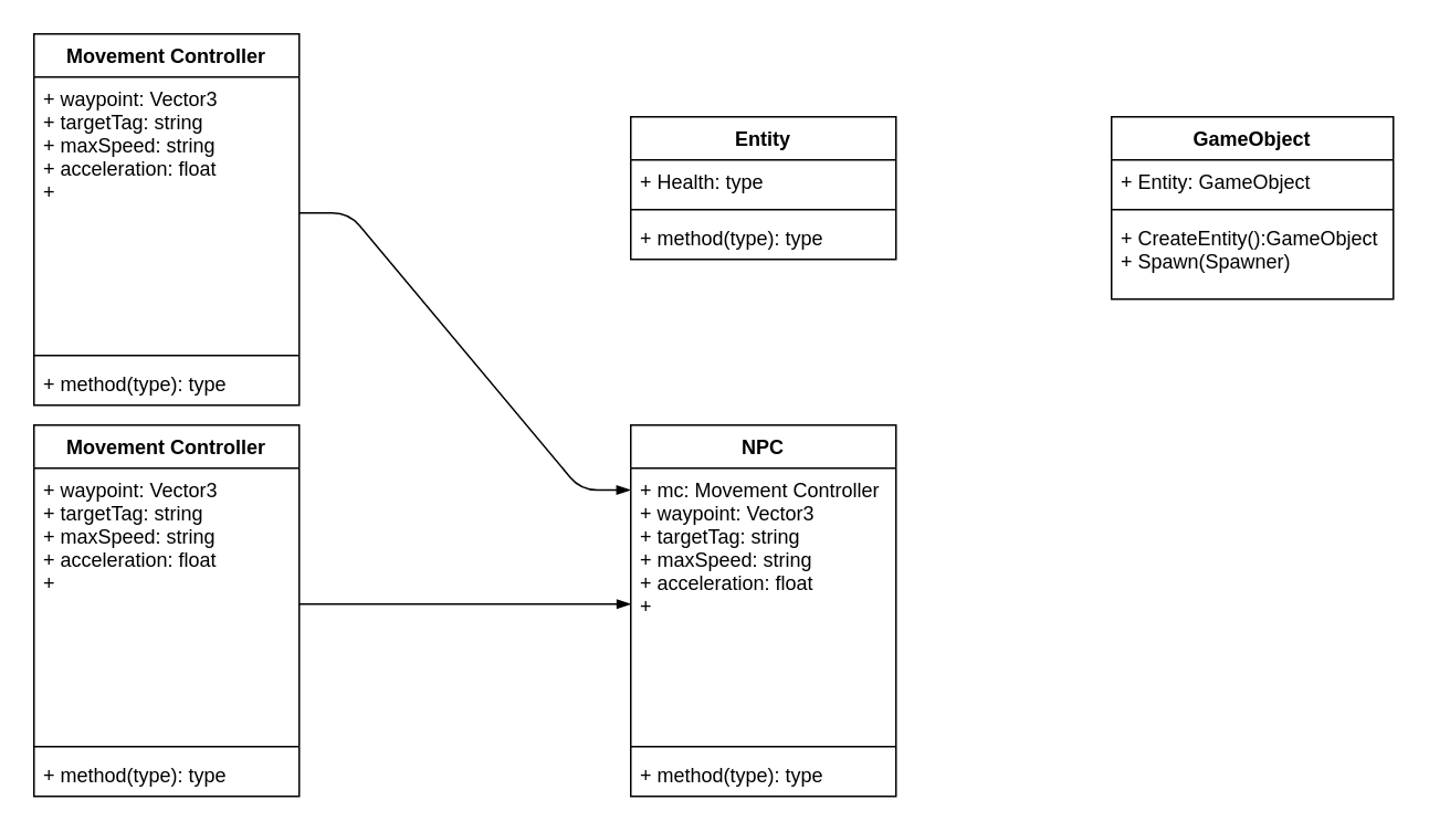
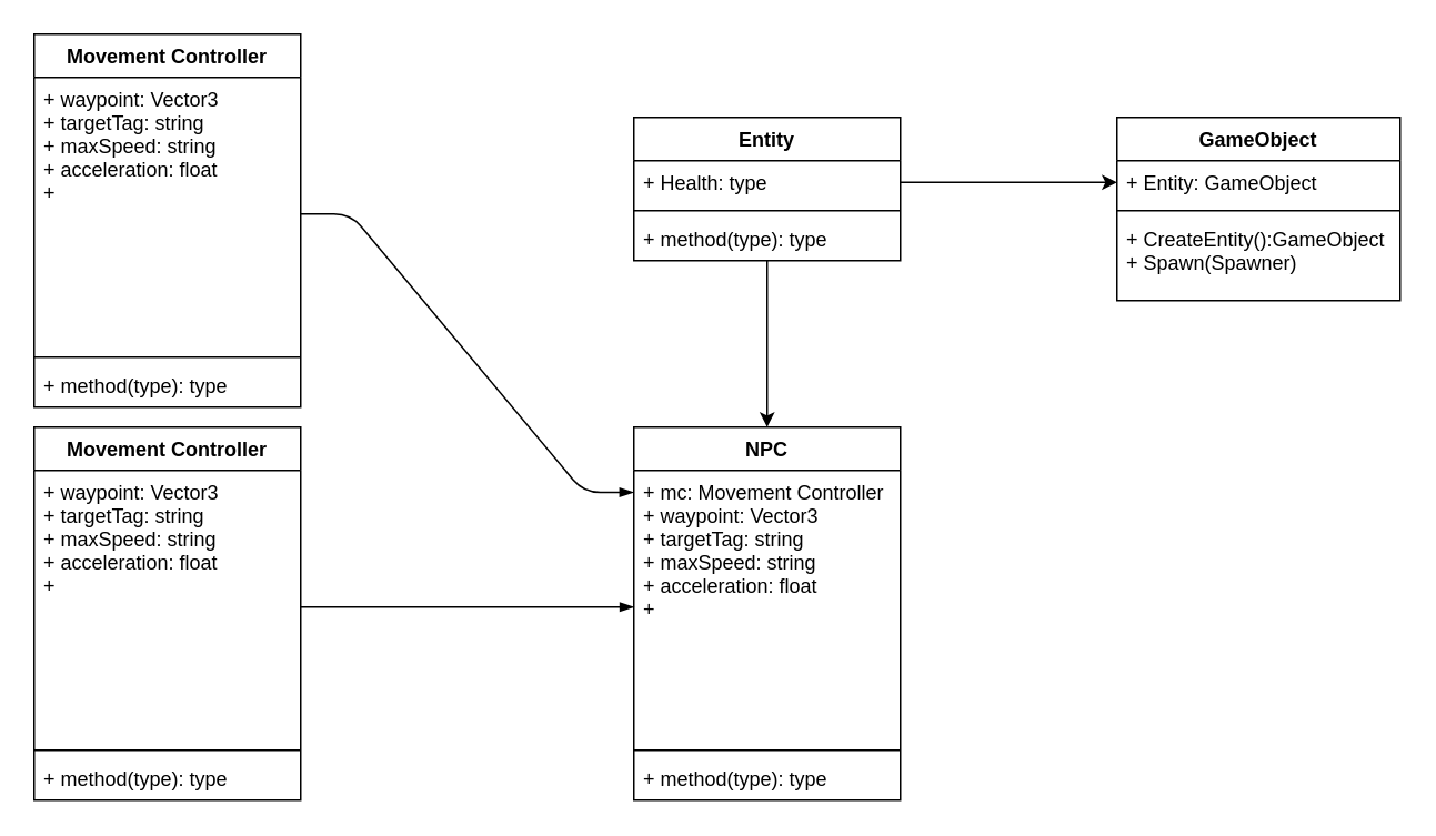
  <mxCell id="0" />
  <mxCell id="1" parent="0" />
+ <mxCell id="2" value="" style="edgeStyle=none;html=1;" parent="1" source="3" target="8" edge="1"><mxGeometry relative="1" as="geometry" /></mxCell>
  <mxCell id="3" value="Entity" style="swimlane;fontStyle=1;align=center;verticalAlign=top;childLayout=stackLayout;horizontal=1;startSize=26;horizontalStack=0;resizeParent=1;resizeParentMax=0;resizeLast=0;collapsible=1;marginBottom=0;" parent="1" vertex="1"><mxGeometry x="380" y="70" width="160" height="86" as="geometry" /></mxCell>
  <mxCell id="4" value="+ Health: type" style="text;strokeColor=none;fillColor=none;align=left;verticalAlign=top;spacingLeft=4;spacingRight=4;overflow=hidden;rotatable=0;points=[[0,0.5],[1,0.5]];portConstraint=eastwest;" parent="3" vertex="1"><mxGeometry y="26" width="160" height="26" as="geometry" /></mxCell>
  <mxCell id="5" value="" style="line;strokeWidth=1;fillColor=none;align=left;verticalAlign=middle;spacingTop=-1;spacingLeft=3;spacingRight=3;rotatable=0;labelPosition=right;points=[];portConstraint=eastwest;" parent="3" vertex="1"><mxGeometry y="52" width="160" height="8" as="geometry" /></mxCell>
  <mxCell id="6" value="+ method(type): type" style="text;strokeColor=none;fillColor=none;align=left;verticalAlign=top;spacingLeft=4;spacingRight=4;overflow=hidden;rotatable=0;points=[[0,0.5],[1,0.5]];portConstraint=eastwest;" parent="3" vertex="1"><mxGeometry y="60" width="160" height="26" as="geometry" /></mxCell>
  <mxCell id="7" value="" style="edgeStyle=orthogonalEdgeStyle;html=1;exitX=1;exitY=0.5;exitDx=0;exitDy=0;snapToPoint=1;fixDash=0;comic=0;rounded=1;endArrow=blockThin;endFill=1;entryX=0;entryY=0.5;entryDx=0;entryDy=0;" parent="1" source="13" target="9" edge="1"><mxGeometry relative="1" as="geometry"><mxPoint x="360" y="400" as="targetPoint" /></mxGeometry></mxCell>
  <mxCell id="8" value="NPC" style="swimlane;fontStyle=1;align=center;verticalAlign=top;childLayout=stackLayout;horizontal=1;startSize=26;horizontalStack=0;resizeParent=1;resizeParentMax=0;resizeLast=0;collapsible=1;marginBottom=0;" parent="1" vertex="1"><mxGeometry x="380" y="256" width="160" height="224" as="geometry"><mxRectangle x="360" y="596" width="60" height="26" as="alternateBounds" /></mxGeometry></mxCell>
  <mxCell id="9" value="+ mc: Movement Controller &#10;+ waypoint: Vector3&#10;+ targetTag: string&#10;+ maxSpeed: string&#10;+ acceleration: float&#10;+" style="text;strokeColor=none;fillColor=none;align=left;verticalAlign=top;spacingLeft=4;spacingRight=4;overflow=hidden;rotatable=0;points=[[0,0.5],[1,0.5]];portConstraint=eastwest;" parent="8" vertex="1"><mxGeometry y="26" width="160" height="164" as="geometry" /></mxCell>
  <mxCell id="10" value="" style="line;strokeWidth=1;fillColor=none;align=left;verticalAlign=middle;spacingTop=-1;spacingLeft=3;spacingRight=3;rotatable=0;labelPosition=right;points=[];portConstraint=eastwest;" parent="8" vertex="1"><mxGeometry y="190" width="160" height="8" as="geometry" /></mxCell>
  <mxCell id="11" value="+ method(type): type" style="text;strokeColor=none;fillColor=none;align=left;verticalAlign=top;spacingLeft=4;spacingRight=4;overflow=hidden;rotatable=0;points=[[0,0.5],[1,0.5]];portConstraint=eastwest;" parent="8" vertex="1"><mxGeometry y="198" width="160" height="26" as="geometry" /></mxCell>
  <mxCell id="12" value="Movement Controller" style="swimlane;fontStyle=1;align=center;verticalAlign=top;childLayout=stackLayout;horizontal=1;startSize=26;horizontalStack=0;resizeParent=1;resizeParentMax=0;resizeLast=0;collapsible=1;marginBottom=0;" parent="1" vertex="1"><mxGeometry y="256" width="160" height="224" as="geometry" x="20" /></mxCell>
  <mxCell id="13" value="+ waypoint: Vector3&#10;+ targetTag: string&#10;+ maxSpeed: string&#10;+ acceleration: float&#10;+" style="text;strokeColor=none;fillColor=none;align=left;verticalAlign=top;spacingLeft=4;spacingRight=4;overflow=hidden;rotatable=0;points=[[0,0.5],[1,0.5]];portConstraint=eastwest;" parent="12" vertex="1"><mxGeometry y="26" width="160" height="164" as="geometry" /></mxCell>
  <mxCell id="14" value="" style="line;strokeWidth=1;fillColor=none;align=left;verticalAlign=middle;spacingTop=-1;spacingLeft=3;spacingRight=3;rotatable=0;labelPosition=right;points=[];portConstraint=eastwest;" parent="12" vertex="1"><mxGeometry y="190" width="160" height="8" as="geometry" /></mxCell>
  <mxCell id="15" value="+ method(type): type" style="text;strokeColor=none;fillColor=none;align=left;verticalAlign=top;spacingLeft=4;spacingRight=4;overflow=hidden;rotatable=0;points=[[0,0.5],[1,0.5]];portConstraint=eastwest;" parent="12" vertex="1"><mxGeometry y="198" width="160" height="26" as="geometry" /></mxCell>
  <mxCell id="16" style="edgeStyle=entityRelationEdgeStyle;rounded=1;comic=0;html=1;endArrow=blockThin;endFill=1;exitX=1;exitY=0.5;exitDx=0;exitDy=0;entryX=-0.001;entryY=0.08;entryDx=0;entryDy=0;entryPerimeter=0;" parent="1" source="18" target="9" edge="1"><mxGeometry relative="1" as="geometry"><mxPoint x="380" y="296" as="targetPoint" /></mxGeometry></mxCell>
  <mxCell id="17" value="Movement Controller" style="swimlane;fontStyle=1;align=center;verticalAlign=top;childLayout=stackLayout;horizontal=1;startSize=26;horizontalStack=0;resizeParent=1;resizeParentMax=0;resizeLast=0;collapsible=1;marginBottom=0;" parent="1" vertex="1"><mxGeometry y="20" width="160" height="224" as="geometry" x="20" /></mxCell>
  <mxCell id="18" value="+ waypoint: Vector3&#10;+ targetTag: string&#10;+ maxSpeed: string&#10;+ acceleration: float&#10;+" style="text;strokeColor=none;fillColor=none;align=left;verticalAlign=top;spacingLeft=4;spacingRight=4;overflow=hidden;rotatable=0;points=[[0,0.5],[1,0.5]];portConstraint=eastwest;" parent="17" vertex="1"><mxGeometry y="26" width="160" height="164" as="geometry" /></mxCell>
  <mxCell id="19" value="" style="line;strokeWidth=1;fillColor=none;align=left;verticalAlign=middle;spacingTop=-1;spacingLeft=3;spacingRight=3;rotatable=0;labelPosition=right;points=[];portConstraint=eastwest;" parent="17" vertex="1"><mxGeometry y="190" width="160" height="8" as="geometry" /></mxCell>
  <mxCell id="20" value="+ method(type): type" style="text;strokeColor=none;fillColor=none;align=left;verticalAlign=top;spacingLeft=4;spacingRight=4;overflow=hidden;rotatable=0;points=[[0,0.5],[1,0.5]];portConstraint=eastwest;" parent="17" vertex="1"><mxGeometry y="198" width="160" height="26" as="geometry" /></mxCell>
  <mxCell id="21" value="GameObject" style="swimlane;fontStyle=1;align=center;verticalAlign=top;childLayout=stackLayout;horizontal=1;startSize=26;horizontalStack=0;resizeParent=1;resizeParentMax=0;resizeLast=0;collapsible=1;marginBottom=0;" vertex="1" parent="1"><mxGeometry x="670" y="70" width="170" height="110" as="geometry" /></mxCell>
  <mxCell id="22" value="+ Entity: GameObject" style="text;strokeColor=none;fillColor=none;align=left;verticalAlign=top;spacingLeft=4;spacingRight=4;overflow=hidden;rotatable=0;points=[[0,0.5],[1,0.5]];portConstraint=eastwest;" vertex="1" parent="21"><mxGeometry y="26" width="170" height="26" as="geometry" /></mxCell>
  <mxCell id="23" value="" style="line;strokeWidth=1;fillColor=none;align=left;verticalAlign=middle;spacingTop=-1;spacingLeft=3;spacingRight=3;rotatable=0;labelPosition=right;points=[];portConstraint=eastwest;" vertex="1" parent="21"><mxGeometry y="52" width="170" height="8" as="geometry" /></mxCell>
  <mxCell id="24" value="+ CreateEntity():GameObject&#10;+ Spawn(Spawner)&#10;" style="text;strokeColor=none;fillColor=none;align=left;verticalAlign=top;spacingLeft=4;spacingRight=4;overflow=hidden;rotatable=0;points=[[0,0.5],[1,0.5]];portConstraint=eastwest;" vertex="1" parent="21"><mxGeometry y="60" width="170" height="50" as="geometry" /></mxCell>
+ <mxCell id="25" style="edgeStyle=none;html=1;exitX=1;exitY=0.5;exitDx=0;exitDy=0;entryX=0;entryY=0.5;entryDx=0;entryDy=0;" edge="1" parent="1" source="4" target="22"><mxGeometry relative="1" as="geometry"><mxPoint x="670" y="109" as="targetPoint" /></mxGeometry></mxCell>
